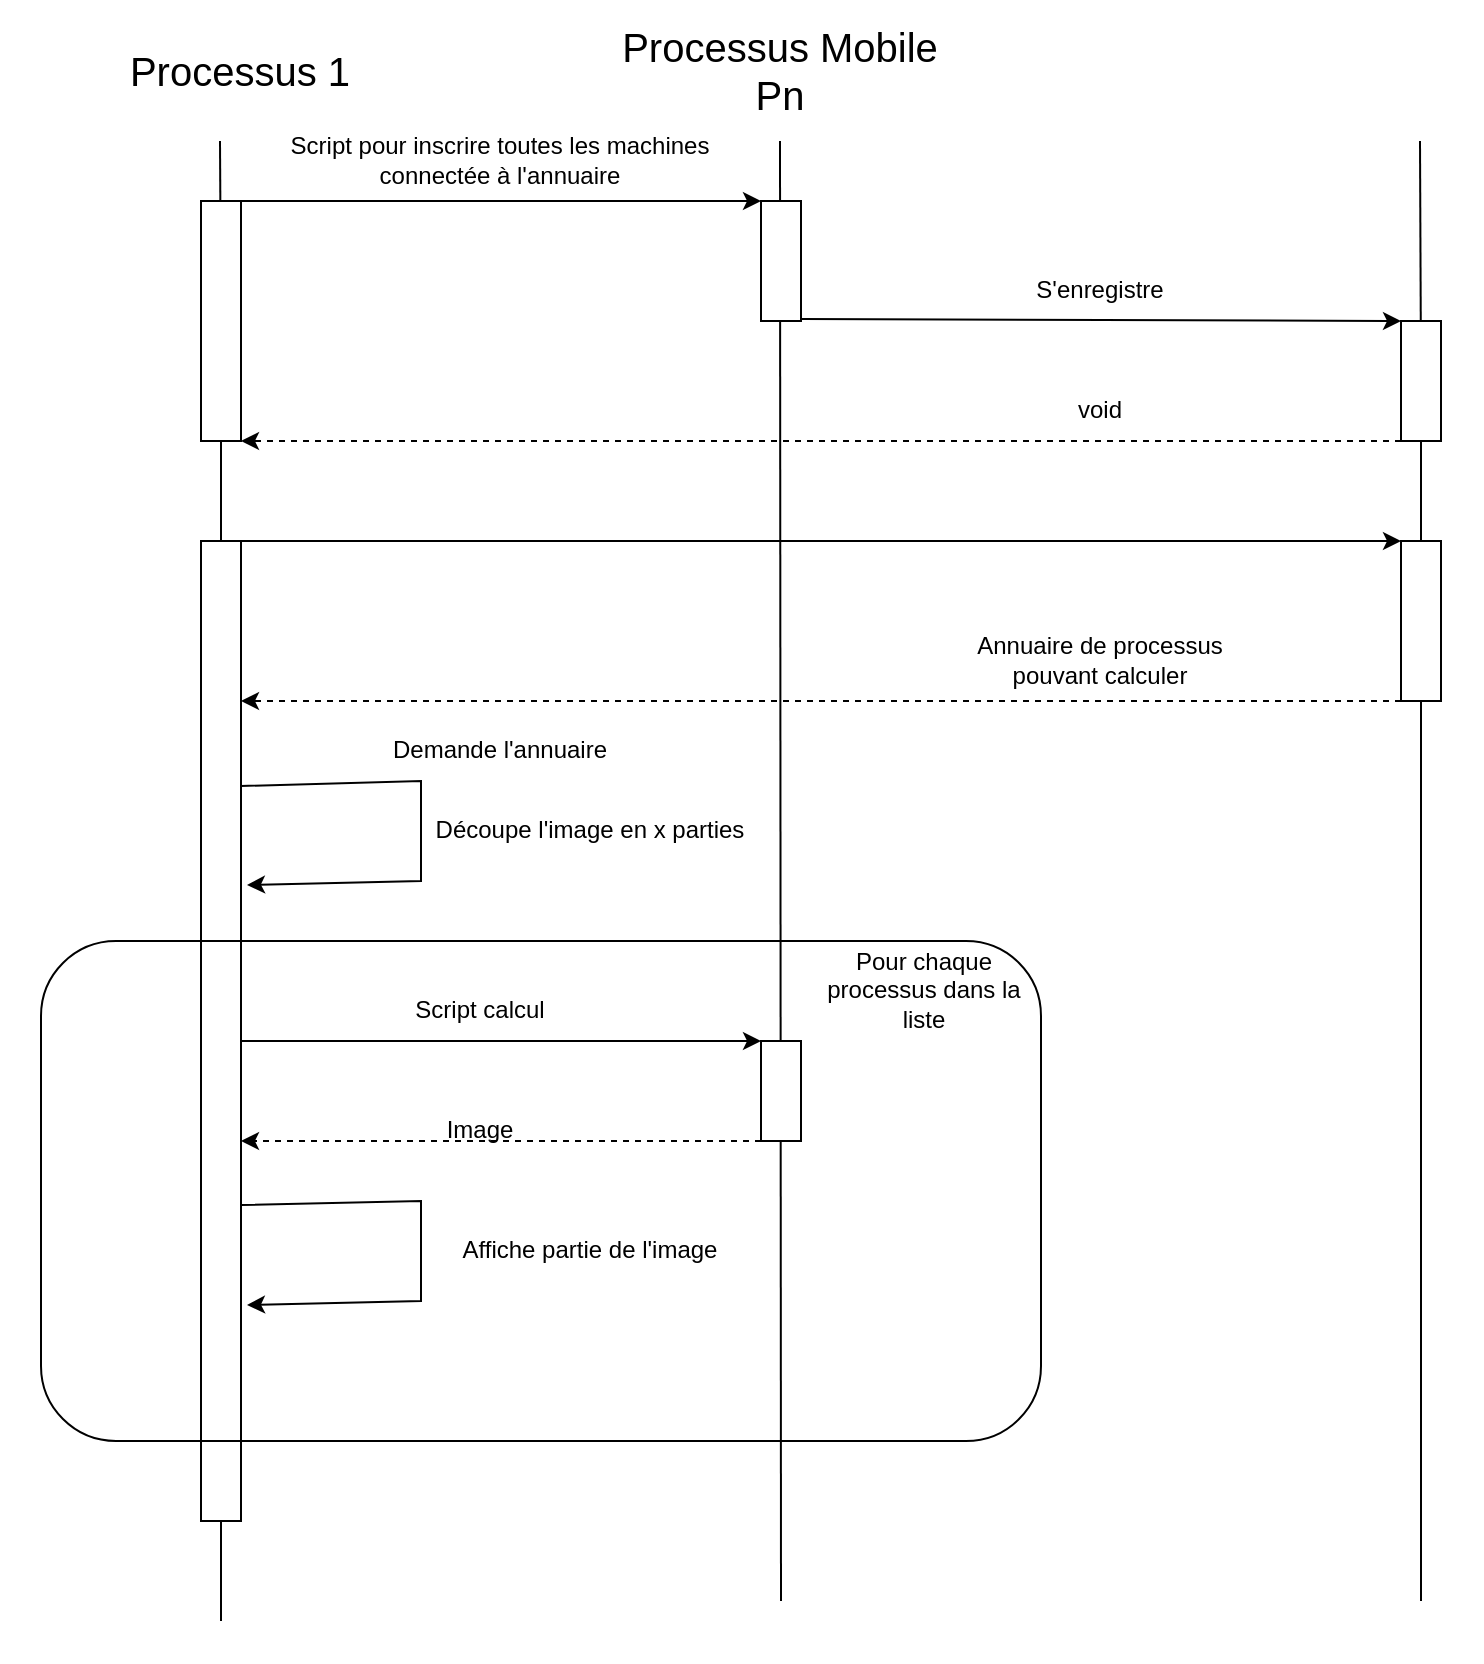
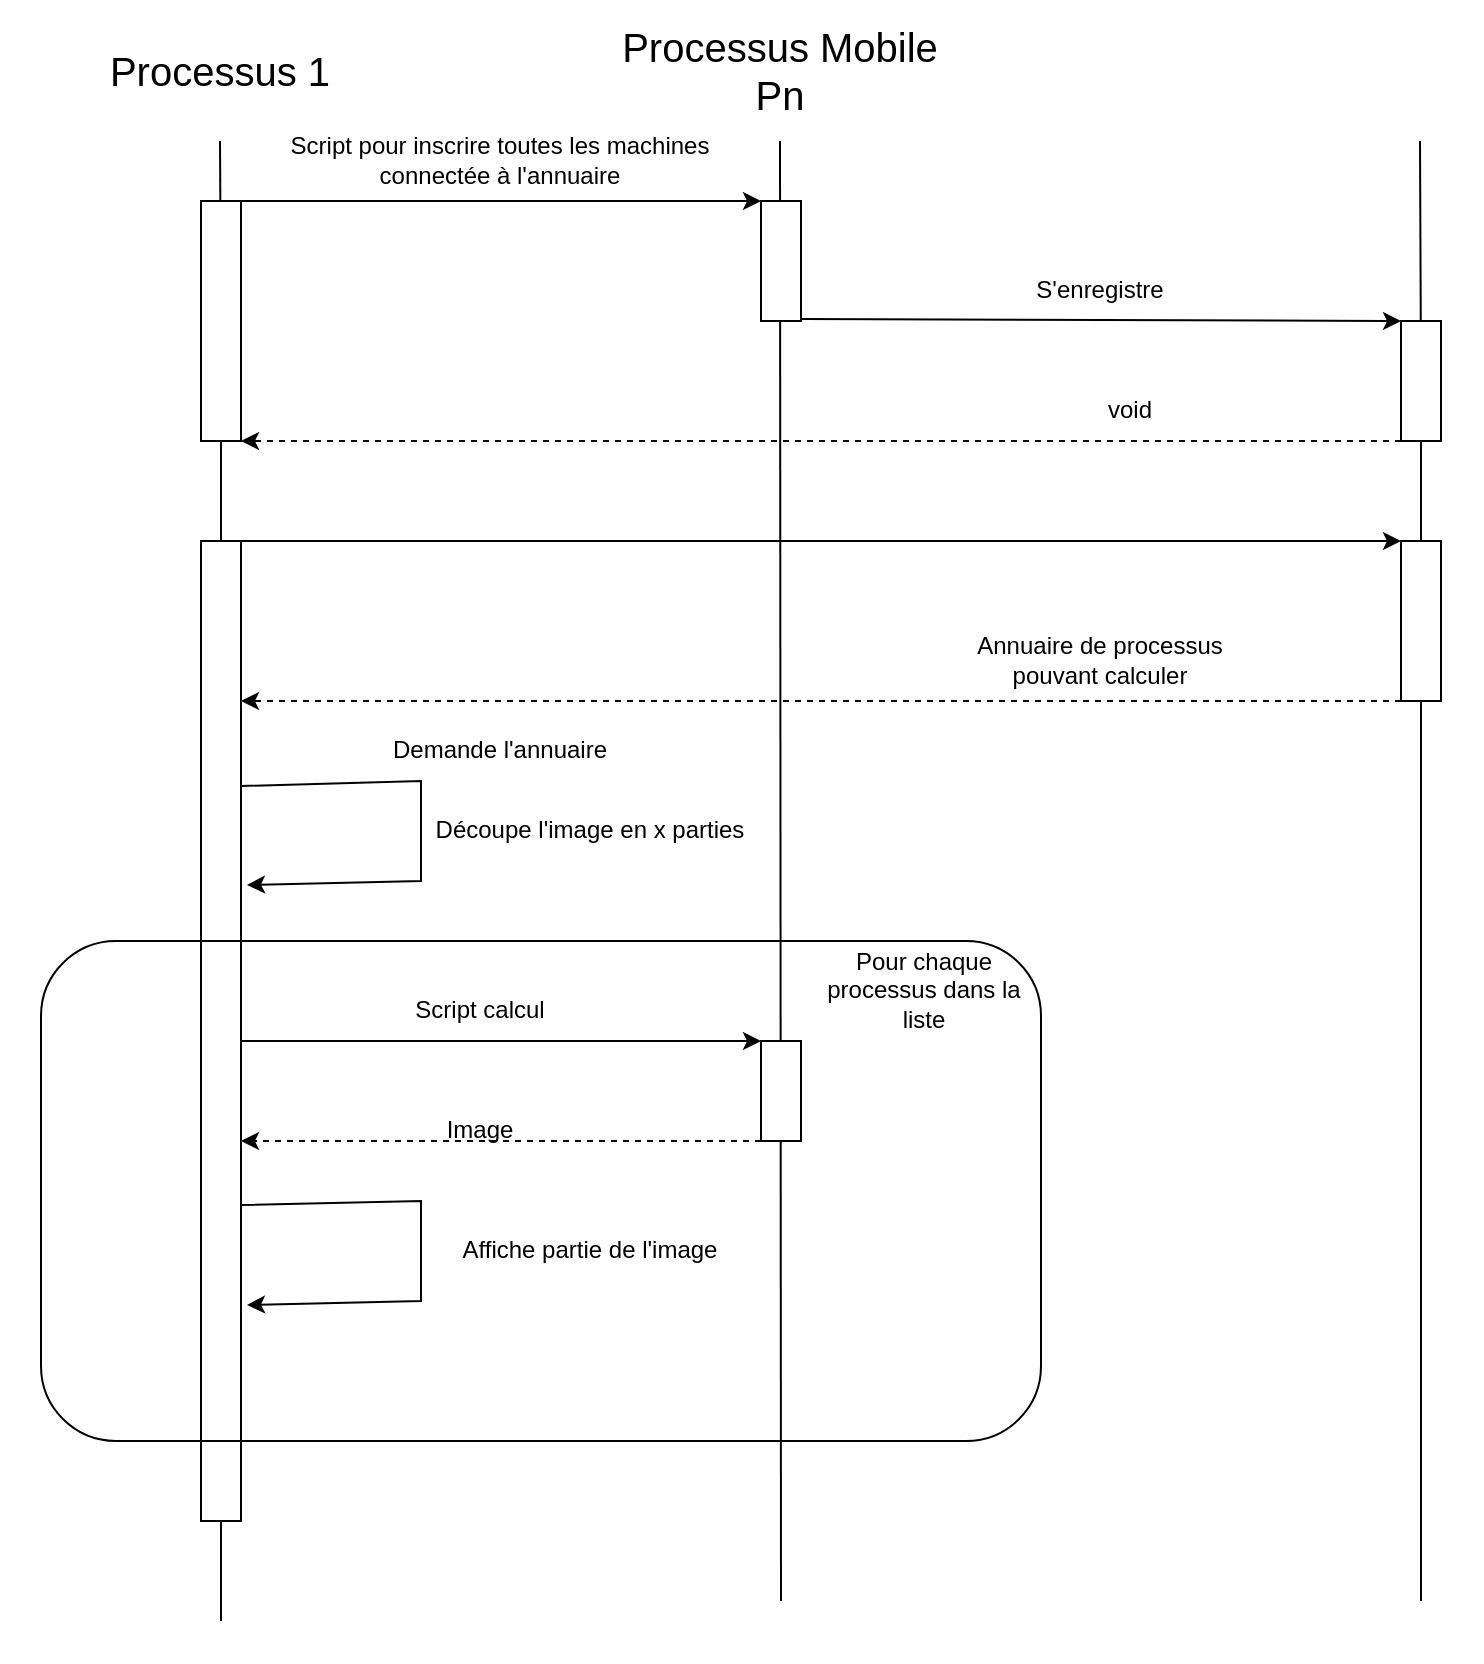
  <mxCell id="0" />
  <mxCell id="1" parent="0" />
  <mxCell id="2" value="&lt;div&gt;&lt;span style=&quot;font-size: 20px; background-color: initial;&quot;&gt;Processus Mobile&lt;/span&gt;&lt;/div&gt;&lt;div&gt;&lt;span style=&quot;font-size: 20px; background-color: initial;&quot;&gt;Pn&lt;/span&gt;&lt;br&gt;&lt;/div&gt;" style="text;html=1;align=center;verticalAlign=middle;whiteSpace=wrap;rounded=0;" vertex="1" parent="1"><mxGeometry x="300" y="20" width="180" height="30" as="geometry" /></mxCell>
  <mxCell id="3" value="" style="endArrow=none;html=1;rounded=0;" edge="1" parent="1"><mxGeometry width="50" height="50" relative="1" as="geometry"><mxPoint x="390" y="800" as="sourcePoint" /><mxPoint x="389.5" y="70" as="targetPoint" /></mxGeometry></mxCell>
  <mxCell id="4" value="" style="endArrow=none;html=1;rounded=0;" edge="1" parent="1" source="11"><mxGeometry width="50" height="50" relative="1" as="geometry"><mxPoint x="709.5" y="660" as="sourcePoint" /><mxPoint x="709.5" y="70" as="targetPoint" /></mxGeometry></mxCell>
- <mxCell id="5" value="&lt;div&gt;&lt;span style=&quot;font-size: 20px;&quot;&gt;Processus 1&lt;/span&gt;&lt;/div&gt;" style="text;html=1;align=center;verticalAlign=middle;whiteSpace=wrap;rounded=0;" vertex="1" parent="1"><mxGeometry x="30" y="20" width="180" height="30" as="geometry" /></mxCell>
+ <mxCell id="5" value="&lt;div&gt;&lt;span style=&quot;font-size: 20px;&quot;&gt;Processus 1&lt;/span&gt;&lt;/div&gt;" style="text;html=1;align=center;verticalAlign=middle;whiteSpace=wrap;rounded=0;" vertex="1" parent="1"><mxGeometry x="20" y="20" width="180" height="30" as="geometry" /></mxCell>
  <mxCell id="6" value="" style="endArrow=none;html=1;rounded=0;" edge="1" parent="1" source="15"><mxGeometry width="50" height="50" relative="1" as="geometry"><mxPoint x="109.5" y="660" as="sourcePoint" /><mxPoint x="109.5" y="70" as="targetPoint" /></mxGeometry></mxCell>
  <mxCell id="7" value="" style="endArrow=classic;html=1;rounded=0;entryX=0;entryY=0;entryDx=0;entryDy=0;exitX=1;exitY=0;exitDx=0;exitDy=0;" edge="1" parent="1" source="15" target="9"><mxGeometry width="50" height="50" relative="1" as="geometry"><mxPoint x="110" y="100" as="sourcePoint" /><mxPoint x="360" y="110" as="targetPoint" /></mxGeometry></mxCell>
  <mxCell id="8" value="Script pour inscrire toutes les machines connectée à l'annuaire" style="text;html=1;align=center;verticalAlign=middle;whiteSpace=wrap;rounded=0;" vertex="1" parent="1"><mxGeometry x="140" y="60" width="220" height="40" as="geometry" /></mxCell>
  <mxCell id="9" value="" style="rounded=0;whiteSpace=wrap;html=1;" vertex="1" parent="1"><mxGeometry x="380" y="100" width="20" height="60" as="geometry" /></mxCell>
  <mxCell id="10" value="" style="endArrow=none;html=1;rounded=0;" edge="1" parent="1" source="22" target="11"><mxGeometry width="50" height="50" relative="1" as="geometry"><mxPoint x="709.5" y="660" as="sourcePoint" /><mxPoint x="709.5" y="70" as="targetPoint" /></mxGeometry></mxCell>
  <mxCell id="11" value="" style="rounded=0;whiteSpace=wrap;html=1;" vertex="1" parent="1"><mxGeometry x="700" y="160" width="20" height="60" as="geometry" /></mxCell>
  <mxCell id="12" value="" style="endArrow=classic;html=1;rounded=0;entryX=0;entryY=0;entryDx=0;entryDy=0;" edge="1" parent="1" target="11"><mxGeometry width="50" height="50" relative="1" as="geometry"><mxPoint x="400" y="159" as="sourcePoint" /><mxPoint x="670" y="159" as="targetPoint" /></mxGeometry></mxCell>
  <mxCell id="13" value="S'enregistre" style="text;html=1;align=center;verticalAlign=middle;whiteSpace=wrap;rounded=0;" vertex="1" parent="1"><mxGeometry x="440" y="130" width="220" height="30" as="geometry" /></mxCell>
  <mxCell id="14" value="" style="endArrow=none;html=1;rounded=0;" edge="1" parent="1" source="17" target="15"><mxGeometry width="50" height="50" relative="1" as="geometry"><mxPoint x="109.5" y="660" as="sourcePoint" /><mxPoint x="109.5" y="70" as="targetPoint" /></mxGeometry></mxCell>
  <mxCell id="15" value="" style="rounded=0;whiteSpace=wrap;html=1;" vertex="1" parent="1"><mxGeometry x="100" y="100" width="20" height="120" as="geometry" /></mxCell>
  <mxCell id="16" value="" style="endArrow=none;html=1;rounded=0;" edge="1" parent="1" target="17"><mxGeometry width="50" height="50" relative="1" as="geometry"><mxPoint x="110" y="810" as="sourcePoint" /><mxPoint x="110" y="160" as="targetPoint" /></mxGeometry></mxCell>
  <mxCell id="17" value="" style="rounded=0;whiteSpace=wrap;html=1;" vertex="1" parent="1"><mxGeometry x="100" y="270" width="20" height="490" as="geometry" /></mxCell>
  <mxCell id="18" value="" style="endArrow=classic;html=1;rounded=0;exitX=1;exitY=0;exitDx=0;exitDy=0;entryX=0;entryY=0;entryDx=0;entryDy=0;" edge="1" parent="1" source="17" target="22"><mxGeometry width="50" height="50" relative="1" as="geometry"><mxPoint x="130" y="280" as="sourcePoint" /><mxPoint x="690" y="270" as="targetPoint" /></mxGeometry></mxCell>
  <mxCell id="19" value="" style="endArrow=classic;html=1;rounded=0;entryX=1;entryY=1;entryDx=0;entryDy=0;exitX=0;exitY=1;exitDx=0;exitDy=0;dashed=1;" edge="1" parent="1" source="11" target="15"><mxGeometry width="50" height="50" relative="1" as="geometry"><mxPoint x="410" y="169" as="sourcePoint" /><mxPoint x="710" y="170" as="targetPoint" /></mxGeometry></mxCell>
- <mxCell id="20" value="void" style="text;html=1;align=center;verticalAlign=middle;whiteSpace=wrap;rounded=0;" vertex="1" parent="1"><mxGeometry x="520" y="190" width="60" height="30" as="geometry" /></mxCell>
+ <mxCell id="20" value="void" style="text;html=1;align=center;verticalAlign=middle;whiteSpace=wrap;rounded=0;" vertex="1" parent="1"><mxGeometry x="535" y="190" width="60" height="30" as="geometry" /></mxCell>
  <mxCell id="21" value="" style="endArrow=none;html=1;rounded=0;" edge="1" parent="1" target="22"><mxGeometry width="50" height="50" relative="1" as="geometry"><mxPoint x="710" y="800" as="sourcePoint" /><mxPoint x="710" y="230" as="targetPoint" /></mxGeometry></mxCell>
  <mxCell id="22" value="" style="rounded=0;whiteSpace=wrap;html=1;" vertex="1" parent="1"><mxGeometry x="700" y="270" width="20" height="80" as="geometry" /></mxCell>
  <mxCell id="23" value="" style="endArrow=classic;html=1;rounded=0;entryX=1;entryY=1;entryDx=0;entryDy=0;exitX=0;exitY=1;exitDx=0;exitDy=0;dashed=1;" edge="1" parent="1"><mxGeometry width="50" height="50" relative="1" as="geometry"><mxPoint x="700" y="350" as="sourcePoint" /><mxPoint x="120" y="350" as="targetPoint" /></mxGeometry></mxCell>
  <mxCell id="24" value="Annuaire de processus pouvant calculer" style="text;html=1;align=center;verticalAlign=middle;whiteSpace=wrap;rounded=0;" vertex="1" parent="1"><mxGeometry x="480" y="310" width="140" height="40" as="geometry" /></mxCell>
  <mxCell id="25" value="Demande l'annuaire" style="text;html=1;align=center;verticalAlign=middle;whiteSpace=wrap;rounded=0;" vertex="1" parent="1"><mxGeometry x="140" y="360" width="220" height="30" as="geometry" /></mxCell>
  <mxCell id="26" value="" style="rounded=1;whiteSpace=wrap;html=1;gradientColor=none;fillColor=none;" vertex="1" parent="1"><mxGeometry x="20" y="470" width="500" height="250" as="geometry" /></mxCell>
  <mxCell id="27" value="Pour chaque processus dans la liste" style="text;html=1;align=center;verticalAlign=middle;whiteSpace=wrap;rounded=0;" vertex="1" parent="1"><mxGeometry x="404" y="480" width="116" height="30" as="geometry" /></mxCell>
  <mxCell id="28" value="" style="rounded=0;whiteSpace=wrap;html=1;" vertex="1" parent="1"><mxGeometry x="380" y="520" width="20" height="50" as="geometry" /></mxCell>
  <mxCell id="29" value="" style="endArrow=classic;html=1;rounded=0;exitX=1;exitY=0;exitDx=0;exitDy=0;entryX=0;entryY=0;entryDx=0;entryDy=0;" edge="1" parent="1" target="28"><mxGeometry width="50" height="50" relative="1" as="geometry"><mxPoint x="120" y="520" as="sourcePoint" /><mxPoint x="700" y="520" as="targetPoint" /></mxGeometry></mxCell>
  <mxCell id="30" value="Script calcul" style="text;html=1;align=center;verticalAlign=middle;whiteSpace=wrap;rounded=0;" vertex="1" parent="1"><mxGeometry x="130" y="490" width="220" height="30" as="geometry" /></mxCell>
  <mxCell id="31" value="" style="endArrow=classic;html=1;rounded=0;exitX=1;exitY=0.25;exitDx=0;exitDy=0;entryX=1.15;entryY=0.351;entryDx=0;entryDy=0;entryPerimeter=0;" edge="1" parent="1" source="17" target="17"><mxGeometry width="50" height="50" relative="1" as="geometry"><mxPoint x="180" y="410" as="sourcePoint" /><mxPoint x="230" y="460" as="targetPoint" /><Array as="points"><mxPoint x="210" y="390" /><mxPoint x="210" y="440" /></Array></mxGeometry></mxCell>
  <mxCell id="32" value="Découpe l'image en x parties" style="text;html=1;align=center;verticalAlign=middle;whiteSpace=wrap;rounded=0;" vertex="1" parent="1"><mxGeometry x="210" y="400" width="170" height="30" as="geometry" /></mxCell>
  <mxCell id="33" value="" style="endArrow=classic;html=1;rounded=0;entryX=0.2;entryY=0.4;entryDx=0;entryDy=0;exitX=0;exitY=1;exitDx=0;exitDy=0;dashed=1;entryPerimeter=0;" edge="1" parent="1" source="28" target="26"><mxGeometry width="50" height="50" relative="1" as="geometry"><mxPoint x="710" y="360" as="sourcePoint" /><mxPoint x="130" y="360" as="targetPoint" /></mxGeometry></mxCell>
  <mxCell id="34" value="Image" style="text;html=1;align=center;verticalAlign=middle;whiteSpace=wrap;rounded=0;" vertex="1" parent="1"><mxGeometry x="170" y="550" width="140" height="30" as="geometry" /></mxCell>
  <mxCell id="35" value="" style="endArrow=classic;html=1;rounded=0;exitX=1;exitY=0.25;exitDx=0;exitDy=0;entryX=1.15;entryY=0.351;entryDx=0;entryDy=0;entryPerimeter=0;" edge="1" parent="1"><mxGeometry width="50" height="50" relative="1" as="geometry"><mxPoint x="120" y="602" as="sourcePoint" /><mxPoint x="123" y="652" as="targetPoint" /><Array as="points"><mxPoint x="210" y="600" /><mxPoint x="210" y="650" /></Array></mxGeometry></mxCell>
  <mxCell id="36" value="Affiche partie de l'image" style="text;html=1;align=center;verticalAlign=middle;whiteSpace=wrap;rounded=0;" vertex="1" parent="1"><mxGeometry x="210" y="610" width="170" height="30" as="geometry" /></mxCell>
